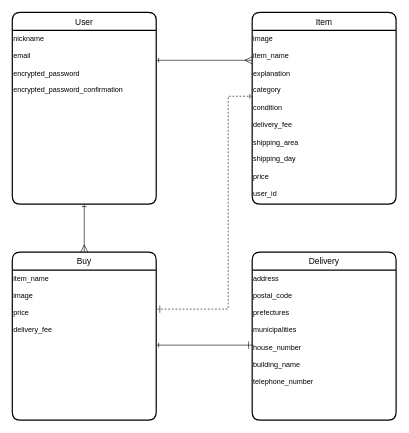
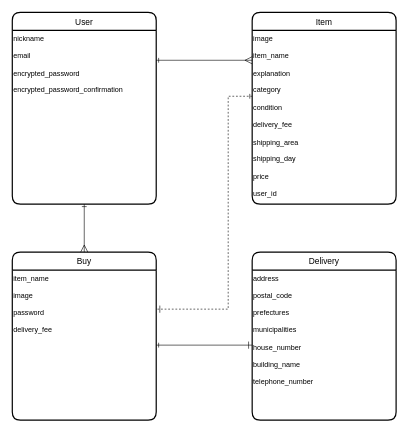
  <mxCell id="0" />
  <mxCell id="1" parent="0" />
  <mxCell id="2" value="User" style="swimlane;childLayout=stackLayout;horizontal=1;startSize=30;horizontalStack=0;rounded=1;fontSize=14;fontStyle=0;strokeWidth=2;resizeParent=0;resizeLast=1;shadow=0;dashed=0;align=center;" vertex="1" parent="1"><mxGeometry x="20" y="20" width="240" height="320" as="geometry" /></mxCell>
  <mxCell id="3" value="nickname&lt;br&gt;&lt;br&gt;email&lt;br&gt;&lt;br&gt;encrypted_password&lt;br&gt;&lt;br&gt;encrypted_password_confirmation" style="text;html=1;align=left;verticalAlign=top;resizable=0;points=[];autosize=1;strokeColor=none;" vertex="1" parent="2"><mxGeometry y="30" width="240" height="290" as="geometry" /></mxCell>
  <mxCell id="4" style="edgeStyle=orthogonalEdgeStyle;rounded=0;orthogonalLoop=1;jettySize=auto;html=1;entryX=1;entryY=0.26;entryDx=0;entryDy=0;entryPerimeter=0;endArrow=ERone;endFill=0;endSize=10;startArrow=ERone;startFill=0;dashed=1;" edge="1" parent="1" source="5" target="8"><mxGeometry relative="1" as="geometry"><Array as="points"><mxPoint x="380" y="160" /><mxPoint x="380" y="515" /></Array></mxGeometry></mxCell>
  <mxCell id="5" value="Item" style="swimlane;childLayout=stackLayout;horizontal=1;startSize=30;horizontalStack=0;rounded=1;fontSize=14;fontStyle=0;strokeWidth=2;resizeParent=0;resizeLast=1;shadow=0;dashed=0;align=center;" vertex="1" parent="1"><mxGeometry x="420" y="20" width="240" height="320" as="geometry" /></mxCell>
  <mxCell id="6" value="image&lt;br&gt;&lt;br&gt;item_name&lt;br&gt;&lt;br&gt;explanation&lt;br&gt;&lt;br&gt;category&lt;br&gt;&lt;br&gt;condition&lt;br&gt;&lt;br&gt;delivery_fee&lt;br&gt;&lt;br&gt;shipping_area&lt;br&gt;&lt;br&gt;shipping_day&lt;br&gt;&lt;br&gt;price&lt;br&gt;&lt;br&gt;user_id" style="text;html=1;align=left;verticalAlign=top;resizable=0;points=[];autosize=1;strokeColor=none;" vertex="1" parent="5"><mxGeometry y="30" width="240" height="290" as="geometry" /></mxCell>
  <mxCell id="7" value="Buy" style="swimlane;childLayout=stackLayout;horizontal=1;startSize=30;horizontalStack=0;rounded=1;fontSize=14;fontStyle=0;strokeWidth=2;resizeParent=0;resizeLast=1;shadow=0;dashed=0;align=center;" vertex="1" parent="1"><mxGeometry x="20" y="420" width="240" height="280" as="geometry" /></mxCell>
- <mxCell id="8" value="item_name&lt;br&gt;&lt;br&gt;image&lt;br&gt;&lt;br&gt;price&lt;br&gt;&lt;br&gt;delivery_fee" style="text;html=1;align=left;verticalAlign=top;resizable=0;points=[];autosize=1;strokeColor=none;" vertex="1" parent="7"><mxGeometry y="30" width="240" height="250" as="geometry" /></mxCell>
+ <mxCell id="8" value="item_name&lt;br&gt;&lt;br&gt;image&lt;br&gt;&lt;br&gt;password&lt;br&gt;&lt;br&gt;delivery_fee" style="text;html=1;align=left;verticalAlign=top;resizable=0;points=[];autosize=1;strokeColor=none;" vertex="1" parent="7"><mxGeometry y="30" width="240" height="250" as="geometry" /></mxCell>
  <mxCell id="9" value="Delivery" style="swimlane;childLayout=stackLayout;horizontal=1;startSize=30;horizontalStack=0;rounded=1;fontSize=14;fontStyle=0;strokeWidth=2;resizeParent=0;resizeLast=1;shadow=0;dashed=0;align=center;" vertex="1" parent="1"><mxGeometry x="420" y="420" width="240" height="280" as="geometry" /></mxCell>
  <mxCell id="10" value="address&lt;br&gt;&lt;br&gt;postal_code&lt;br&gt;&lt;br&gt;prefectures&lt;br&gt;&lt;br&gt;municipalities&lt;br&gt;&lt;br&gt;house_number&lt;br&gt;&lt;br&gt;building_name&lt;br&gt;&lt;br&gt;telephone_number" style="text;html=1;align=left;verticalAlign=top;resizable=0;points=[];autosize=1;strokeColor=none;" vertex="1" parent="9"><mxGeometry y="30" width="240" height="250" as="geometry" /></mxCell>
  <mxCell id="11" style="edgeStyle=orthogonalEdgeStyle;rounded=0;orthogonalLoop=1;jettySize=auto;html=1;entryX=0.5;entryY=0;entryDx=0;entryDy=0;endArrow=ERmany;endFill=0;endSize=10;startArrow=ERone;startFill=0;" edge="1" parent="1" source="3" target="7"><mxGeometry relative="1" as="geometry" /></mxCell>
  <mxCell id="12" style="edgeStyle=orthogonalEdgeStyle;rounded=0;orthogonalLoop=1;jettySize=auto;html=1;endArrow=ERone;endFill=0;endSize=10;startArrow=ERone;startFill=0;" edge="1" parent="1" source="8" target="10"><mxGeometry relative="1" as="geometry" /></mxCell>
  <mxCell id="13" style="edgeStyle=orthogonalEdgeStyle;rounded=0;orthogonalLoop=1;jettySize=auto;html=1;endArrow=ERmany;endFill=0;endSize=10;startArrow=ERone;startFill=0;" edge="1" parent="1" source="3"><mxGeometry relative="1" as="geometry"><mxPoint x="420" y="100" as="targetPoint" /><Array as="points"><mxPoint x="420" y="100" /></Array></mxGeometry></mxCell>
